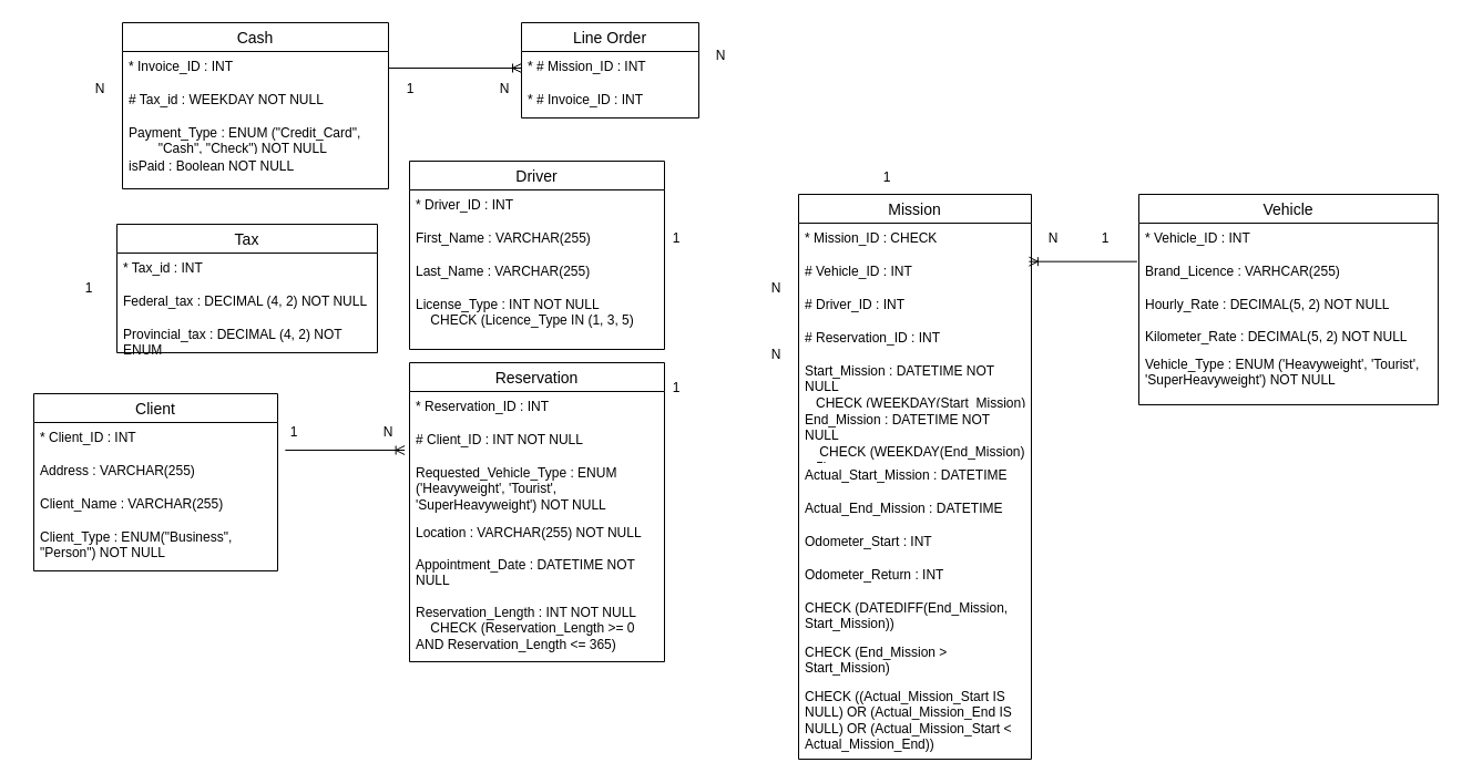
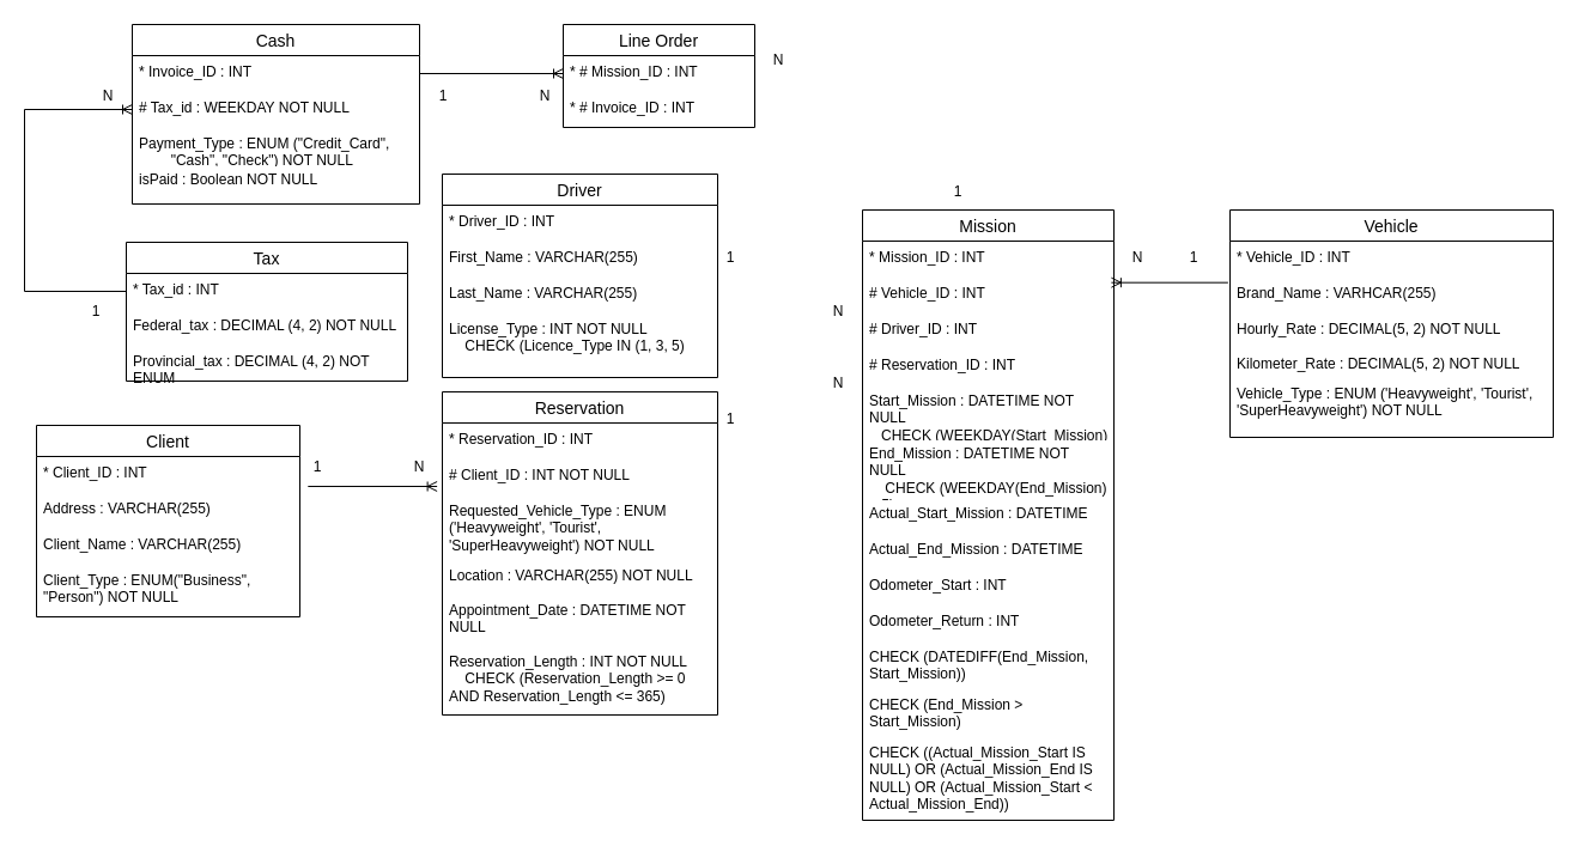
  <mxCell id="0" />
  <mxCell id="1" parent="0" />
  <mxCell id="2" value="Mission" style="swimlane;fontStyle=0;childLayout=stackLayout;horizontal=1;startSize=26;horizontalStack=0;resizeParent=1;resizeParentMax=0;resizeLast=0;collapsible=1;marginBottom=0;align=center;fontSize=14;" parent="1" vertex="1"><mxGeometry x="720" y="175" width="210" height="510" as="geometry" /></mxCell>
- <mxCell id="3" value="* Mission_ID : CHECK" style="text;strokeColor=none;fillColor=none;spacingLeft=4;spacingRight=4;overflow=hidden;rotatable=0;points=[[0,0.5],[1,0.5]];portConstraint=eastwest;fontSize=12;whiteSpace=wrap;html=1;" parent="2" vertex="1"><mxGeometry y="26" width="210" height="30" as="geometry" /></mxCell>
+ <mxCell id="3" value="* Mission_ID : INT" style="text;strokeColor=none;fillColor=none;spacingLeft=4;spacingRight=4;overflow=hidden;rotatable=0;points=[[0,0.5],[1,0.5]];portConstraint=eastwest;fontSize=12;whiteSpace=wrap;html=1;" parent="2" vertex="1"><mxGeometry y="26" width="210" height="30" as="geometry" /></mxCell>
  <mxCell id="4" value="&lt;div&gt;# Vehicle_ID : INT&lt;br&gt;&lt;/div&gt;" style="text;strokeColor=none;fillColor=none;spacingLeft=4;spacingRight=4;overflow=hidden;rotatable=0;points=[[0,0.5],[1,0.5]];portConstraint=eastwest;fontSize=12;whiteSpace=wrap;html=1;" parent="2" vertex="1"><mxGeometry y="56" width="210" height="30" as="geometry" /></mxCell>
  <mxCell id="5" value="# Driver_ID : INT" style="text;strokeColor=none;fillColor=none;spacingLeft=4;spacingRight=4;overflow=hidden;rotatable=0;points=[[0,0.5],[1,0.5]];portConstraint=eastwest;fontSize=12;whiteSpace=wrap;html=1;" parent="2" vertex="1"><mxGeometry y="86" width="210" height="30" as="geometry" /></mxCell>
  <mxCell id="6" value="# Reservation_ID : INT" style="text;strokeColor=none;fillColor=none;spacingLeft=4;spacingRight=4;overflow=hidden;rotatable=0;points=[[0,0.5],[1,0.5]];portConstraint=eastwest;fontSize=12;whiteSpace=wrap;html=1;" parent="2" vertex="1"><mxGeometry y="116" width="210" height="30" as="geometry" /></mxCell>
  <mxCell id="7" value="&lt;div&gt;Start_Mission : DATETIME NOT NULL&lt;/div&gt;&lt;div&gt;&amp;nbsp;&amp;nbsp; CHECK (WEEKDAY(Start_Mission) &amp;lt; 5)&lt;br&gt;&lt;/div&gt;" style="text;strokeColor=none;fillColor=none;spacingLeft=4;spacingRight=4;overflow=hidden;rotatable=0;points=[[0,0.5],[1,0.5]];portConstraint=eastwest;fontSize=12;whiteSpace=wrap;html=1;" parent="2" vertex="1"><mxGeometry y="146" width="210" height="44" as="geometry" /></mxCell>
  <mxCell id="8" value="&lt;div&gt;End_Mission : DATETIME NOT NULL&lt;/div&gt;&lt;div&gt;&amp;nbsp;&amp;nbsp;&amp;nbsp; CHECK (WEEKDAY(End_Mission) &amp;lt; 5)&lt;br&gt;&lt;/div&gt;" style="text;strokeColor=none;fillColor=none;spacingLeft=4;spacingRight=4;overflow=hidden;rotatable=0;points=[[0,0.5],[1,0.5]];portConstraint=eastwest;fontSize=12;whiteSpace=wrap;html=1;" parent="2" vertex="1"><mxGeometry y="190" width="210" height="50" as="geometry" /></mxCell>
  <mxCell id="9" value="Actual_Start_Mission : DATETIME" style="text;strokeColor=none;fillColor=none;spacingLeft=4;spacingRight=4;overflow=hidden;rotatable=0;points=[[0,0.5],[1,0.5]];portConstraint=eastwest;fontSize=12;whiteSpace=wrap;html=1;" parent="2" vertex="1"><mxGeometry y="240" width="210" height="30" as="geometry" /></mxCell>
  <mxCell id="10" value="Actual_End_Mission : DATETIME" style="text;strokeColor=none;fillColor=none;spacingLeft=4;spacingRight=4;overflow=hidden;rotatable=0;points=[[0,0.5],[1,0.5]];portConstraint=eastwest;fontSize=12;whiteSpace=wrap;html=1;" parent="2" vertex="1"><mxGeometry y="270" width="210" height="30" as="geometry" /></mxCell>
  <mxCell id="11" value="Odometer_Start : INT" style="text;strokeColor=none;fillColor=none;spacingLeft=4;spacingRight=4;overflow=hidden;rotatable=0;points=[[0,0.5],[1,0.5]];portConstraint=eastwest;fontSize=12;whiteSpace=wrap;html=1;" parent="2" vertex="1"><mxGeometry y="300" width="210" height="30" as="geometry" /></mxCell>
  <mxCell id="12" value="Odometer_Return : INT" style="text;strokeColor=none;fillColor=none;spacingLeft=4;spacingRight=4;overflow=hidden;rotatable=0;points=[[0,0.5],[1,0.5]];portConstraint=eastwest;fontSize=12;whiteSpace=wrap;html=1;" parent="2" vertex="1"><mxGeometry y="330" width="210" height="30" as="geometry" /></mxCell>
  <mxCell id="13" value="CHECK (DATEDIFF(End_Mission, Start_Mission))" style="text;strokeColor=none;fillColor=none;spacingLeft=4;spacingRight=4;overflow=hidden;rotatable=0;points=[[0,0.5],[1,0.5]];portConstraint=eastwest;fontSize=12;whiteSpace=wrap;html=1;" vertex="1" parent="2"><mxGeometry y="360" width="210" height="40" as="geometry" /></mxCell>
  <mxCell id="14" value="CHECK (End_Mission &amp;gt; Start_Mission)" style="text;strokeColor=none;fillColor=none;spacingLeft=4;spacingRight=4;overflow=hidden;rotatable=0;points=[[0,0.5],[1,0.5]];portConstraint=eastwest;fontSize=12;whiteSpace=wrap;html=1;" vertex="1" parent="2"><mxGeometry y="400" width="210" height="40" as="geometry" /></mxCell>
  <mxCell id="15" value="CHECK ((Actual_Mission_Start IS NULL) OR (Actual_Mission_End IS NULL) OR (Actual_Mission_Start &amp;lt; Actual_Mission_End)) " style="text;strokeColor=none;fillColor=none;spacingLeft=4;spacingRight=4;overflow=hidden;rotatable=0;points=[[0,0.5],[1,0.5]];portConstraint=eastwest;fontSize=12;whiteSpace=wrap;html=1;" vertex="1" parent="2"><mxGeometry y="440" width="210" height="70" as="geometry" /></mxCell>
  <mxCell id="16" value="Driver" style="swimlane;fontStyle=0;childLayout=stackLayout;horizontal=1;startSize=26;horizontalStack=0;resizeParent=1;resizeParentMax=0;resizeLast=0;collapsible=1;marginBottom=0;align=center;fontSize=14;" parent="1" vertex="1"><mxGeometry x="369" y="145" width="230" height="170" as="geometry" /></mxCell>
  <mxCell id="17" value="* Driver_ID : INT" style="text;strokeColor=none;fillColor=none;spacingLeft=4;spacingRight=4;overflow=hidden;rotatable=0;points=[[0,0.5],[1,0.5]];portConstraint=eastwest;fontSize=12;whiteSpace=wrap;html=1;" parent="16" vertex="1"><mxGeometry y="26" width="230" height="30" as="geometry" /></mxCell>
  <mxCell id="18" value="First_Name : VARCHAR(255)" style="text;strokeColor=none;fillColor=none;spacingLeft=4;spacingRight=4;overflow=hidden;rotatable=0;points=[[0,0.5],[1,0.5]];portConstraint=eastwest;fontSize=12;whiteSpace=wrap;html=1;" parent="16" vertex="1"><mxGeometry y="56" width="230" height="30" as="geometry" /></mxCell>
  <mxCell id="19" value="Last_Name : VARCHAR(255)" style="text;strokeColor=none;fillColor=none;spacingLeft=4;spacingRight=4;overflow=hidden;rotatable=0;points=[[0,0.5],[1,0.5]];portConstraint=eastwest;fontSize=12;whiteSpace=wrap;html=1;" parent="16" vertex="1"><mxGeometry y="86" width="230" height="30" as="geometry" /></mxCell>
  <mxCell id="20" value="&lt;div&gt;License_Type : INT NOT NULL&lt;br&gt;&lt;/div&gt;&lt;div&gt;&amp;nbsp;&amp;nbsp;&amp;nbsp; CHECK (Licence_Type IN (1, 3, 5)&lt;br&gt;&lt;/div&gt;" style="text;strokeColor=none;fillColor=none;spacingLeft=4;spacingRight=4;overflow=hidden;rotatable=0;points=[[0,0.5],[1,0.5]];portConstraint=eastwest;fontSize=12;whiteSpace=wrap;html=1;" parent="16" vertex="1"><mxGeometry y="116" width="230" height="54" as="geometry" /></mxCell>
  <mxCell id="21" value="Client" style="swimlane;fontStyle=0;childLayout=stackLayout;horizontal=1;startSize=26;horizontalStack=0;resizeParent=1;resizeParentMax=0;resizeLast=0;collapsible=1;marginBottom=0;align=center;fontSize=14;" parent="1" vertex="1"><mxGeometry x="30" y="355" width="220" height="160" as="geometry" /></mxCell>
  <mxCell id="22" value="* Client_ID : INT" style="text;strokeColor=none;fillColor=none;spacingLeft=4;spacingRight=4;overflow=hidden;rotatable=0;points=[[0,0.5],[1,0.5]];portConstraint=eastwest;fontSize=12;whiteSpace=wrap;html=1;" parent="21" vertex="1"><mxGeometry y="26" width="220" height="30" as="geometry" /></mxCell>
  <mxCell id="23" value="Address : VARCHAR(255)" style="text;strokeColor=none;fillColor=none;spacingLeft=4;spacingRight=4;overflow=hidden;rotatable=0;points=[[0,0.5],[1,0.5]];portConstraint=eastwest;fontSize=12;whiteSpace=wrap;html=1;" parent="21" vertex="1"><mxGeometry y="56" width="220" height="30" as="geometry" /></mxCell>
  <mxCell id="24" value="Client_Name : VARCHAR(255)" style="text;strokeColor=none;fillColor=none;spacingLeft=4;spacingRight=4;overflow=hidden;rotatable=0;points=[[0,0.5],[1,0.5]];portConstraint=eastwest;fontSize=12;whiteSpace=wrap;html=1;" vertex="1" parent="21"><mxGeometry y="86" width="220" height="30" as="geometry" /></mxCell>
  <mxCell id="25" value="Client_Type : ENUM(&quot;Business&quot;, &quot;Person&quot;) NOT NULL" style="text;strokeColor=none;fillColor=none;spacingLeft=4;spacingRight=4;overflow=hidden;rotatable=0;points=[[0,0.5],[1,0.5]];portConstraint=eastwest;fontSize=12;whiteSpace=wrap;html=1;" parent="21" vertex="1"><mxGeometry y="116" width="220" height="44" as="geometry" /></mxCell>
  <mxCell id="26" value="Line Order" style="swimlane;fontStyle=0;childLayout=stackLayout;horizontal=1;startSize=26;horizontalStack=0;resizeParent=1;resizeParentMax=0;resizeLast=0;collapsible=1;marginBottom=0;align=center;fontSize=14;" parent="1" vertex="1"><mxGeometry x="470" y="20" width="160" height="86" as="geometry" /></mxCell>
  <mxCell id="27" value="* # Mission_ID : INT" style="text;strokeColor=none;fillColor=none;spacingLeft=4;spacingRight=4;overflow=hidden;rotatable=0;points=[[0,0.5],[1,0.5]];portConstraint=eastwest;fontSize=12;whiteSpace=wrap;html=1;" parent="26" vertex="1"><mxGeometry y="26" width="160" height="30" as="geometry" /></mxCell>
  <mxCell id="28" value="* # Invoice_ID : INT" style="text;strokeColor=none;fillColor=none;spacingLeft=4;spacingRight=4;overflow=hidden;rotatable=0;points=[[0,0.5],[1,0.5]];portConstraint=eastwest;fontSize=12;whiteSpace=wrap;html=1;" parent="26" vertex="1"><mxGeometry y="56" width="160" height="30" as="geometry" /></mxCell>
  <mxCell id="29" value="Cash" style="swimlane;fontStyle=0;childLayout=stackLayout;horizontal=1;startSize=26;horizontalStack=0;resizeParent=1;resizeParentMax=0;resizeLast=0;collapsible=1;marginBottom=0;align=center;fontSize=14;" parent="1" vertex="1"><mxGeometry x="110" y="20" width="240" height="150" as="geometry" /></mxCell>
  <mxCell id="30" value="* Invoice_ID : INT" style="text;strokeColor=none;fillColor=none;spacingLeft=4;spacingRight=4;overflow=hidden;rotatable=0;points=[[0,0.5],[1,0.5]];portConstraint=eastwest;fontSize=12;whiteSpace=wrap;html=1;" parent="29" vertex="1"><mxGeometry y="26" width="240" height="30" as="geometry" /></mxCell>
  <mxCell id="31" value="# Tax_id : WEEKDAY NOT NULL" style="text;strokeColor=none;fillColor=none;spacingLeft=4;spacingRight=4;overflow=hidden;rotatable=0;points=[[0,0.5],[1,0.5]];portConstraint=eastwest;fontSize=12;whiteSpace=wrap;html=1;" parent="29" vertex="1"><mxGeometry y="56" width="240" height="30" as="geometry" /></mxCell>
  <mxCell id="32" value="Payment_Type : ENUM (&quot;Credit_Card&quot;, &lt;span style=&quot;white-space: pre;&quot;&gt;&#09;&lt;/span&gt;&quot;Cash&quot;, &quot;Check&quot;) NOT NULL" style="text;strokeColor=none;fillColor=none;spacingLeft=4;spacingRight=4;overflow=hidden;rotatable=0;points=[[0,0.5],[1,0.5]];portConstraint=eastwest;fontSize=12;whiteSpace=wrap;html=1;" parent="29" vertex="1"><mxGeometry y="86" width="240" height="30" as="geometry" /></mxCell>
  <mxCell id="33" value="isPaid : Boolean NOT NULL" style="text;strokeColor=none;fillColor=none;spacingLeft=4;spacingRight=4;overflow=hidden;rotatable=0;points=[[0,0.5],[1,0.5]];portConstraint=eastwest;fontSize=12;whiteSpace=wrap;html=1;" parent="29" vertex="1"><mxGeometry y="116" width="240" height="34" as="geometry" /></mxCell>
  <mxCell id="34" value="" style="fontSize=12;html=1;endArrow=ERoneToMany;rounded=0;exitX=1;exitY=0.5;exitDx=0;exitDy=0;entryX=0;entryY=0.5;entryDx=0;entryDy=0;" parent="1" source="30" target="27" edge="1"><mxGeometry width="100" height="100" relative="1" as="geometry"><mxPoint x="450" y="135" as="sourcePoint" /><mxPoint x="450" y="13" as="targetPoint" /></mxGeometry></mxCell>
  <mxCell id="35" value="Reservation" style="swimlane;fontStyle=0;childLayout=stackLayout;horizontal=1;startSize=26;horizontalStack=0;resizeParent=1;resizeParentMax=0;resizeLast=0;collapsible=1;marginBottom=0;align=center;fontSize=14;" parent="1" vertex="1"><mxGeometry x="369" y="327" width="230" height="270" as="geometry" /></mxCell>
  <mxCell id="36" value="* Reservation_ID : INT" style="text;strokeColor=none;fillColor=none;spacingLeft=4;spacingRight=4;overflow=hidden;rotatable=0;points=[[0,0.5],[1,0.5]];portConstraint=eastwest;fontSize=12;whiteSpace=wrap;html=1;" parent="35" vertex="1"><mxGeometry y="26" width="230" height="30" as="geometry" /></mxCell>
  <mxCell id="37" value="# Client_ID : INT NOT NULL" style="text;strokeColor=none;fillColor=none;spacingLeft=4;spacingRight=4;overflow=hidden;rotatable=0;points=[[0,0.5],[1,0.5]];portConstraint=eastwest;fontSize=12;whiteSpace=wrap;html=1;" parent="35" vertex="1"><mxGeometry y="56" width="230" height="30" as="geometry" /></mxCell>
  <mxCell id="38" value="Requested_Vehicle_Type : ENUM ('Heavyweight', 'Tourist', 'SuperHeavyweight') NOT NULL" style="text;strokeColor=none;fillColor=none;spacingLeft=4;spacingRight=4;overflow=hidden;rotatable=0;points=[[0,0.5],[1,0.5]];portConstraint=eastwest;fontSize=12;whiteSpace=wrap;html=1;" parent="35" vertex="1"><mxGeometry y="86" width="230" height="54" as="geometry" /></mxCell>
  <mxCell id="39" value="&lt;div&gt;Location : VARCHAR(255) NOT NULL&lt;br&gt;&lt;/div&gt;&lt;div&gt;&lt;br&gt;&lt;/div&gt;&lt;div&gt;Appointment_Date : DATETIME NOT NULL&lt;br&gt;&lt;/div&gt;&lt;div&gt;&lt;br&gt;&lt;/div&gt;&lt;div&gt;Reservation_Length : INT NOT NULL&lt;br&gt;&lt;/div&gt;&lt;div&gt;&amp;nbsp;&amp;nbsp;&amp;nbsp; CHECK (Reservation_Length &amp;gt;= 0 AND Reservation_Length &amp;lt;= 365)&lt;br&gt;&lt;/div&gt;&lt;div&gt;&lt;br&gt;&lt;/div&gt;&lt;div&gt;&lt;br&gt;&lt;/div&gt;" style="text;strokeColor=none;fillColor=none;spacingLeft=4;spacingRight=4;overflow=hidden;rotatable=0;points=[[0,0.5],[1,0.5]];portConstraint=eastwest;fontSize=12;whiteSpace=wrap;html=1;" parent="35" vertex="1"><mxGeometry y="140" width="230" height="130" as="geometry" /></mxCell>
  <mxCell id="40" value="Tax" style="swimlane;fontStyle=0;childLayout=stackLayout;horizontal=1;startSize=26;horizontalStack=0;resizeParent=1;resizeParentMax=0;resizeLast=0;collapsible=1;marginBottom=0;align=center;fontSize=14;" parent="1" vertex="1"><mxGeometry x="105" y="202" width="235" height="116" as="geometry" /></mxCell>
  <mxCell id="41" value="* Tax_id : INT" style="text;strokeColor=none;fillColor=none;spacingLeft=4;spacingRight=4;overflow=hidden;rotatable=0;points=[[0,0.5],[1,0.5]];portConstraint=eastwest;fontSize=12;whiteSpace=wrap;html=1;" parent="40" vertex="1"><mxGeometry y="26" width="235" height="30" as="geometry" /></mxCell>
  <mxCell id="42" value="Federal_tax : DECIMAL (4, 2) NOT NULL" style="text;strokeColor=none;fillColor=none;spacingLeft=4;spacingRight=4;overflow=hidden;rotatable=0;points=[[0,0.5],[1,0.5]];portConstraint=eastwest;fontSize=12;whiteSpace=wrap;html=1;" parent="40" vertex="1"><mxGeometry y="56" width="235" height="30" as="geometry" /></mxCell>
  <mxCell id="43" value="Provincial_tax : DECIMAL (4, 2) NOT ENUM" style="text;strokeColor=none;fillColor=none;spacingLeft=4;spacingRight=4;overflow=hidden;rotatable=0;points=[[0,0.5],[1,0.5]];portConstraint=eastwest;fontSize=12;whiteSpace=wrap;html=1;" parent="40" vertex="1"><mxGeometry y="86" width="235" height="30" as="geometry" /></mxCell>
+ <mxCell id="44" value="" style="fontSize=12;html=1;endArrow=ERoneToMany;rounded=0;exitX=0;exitY=0.5;exitDx=0;exitDy=0;entryX=0;entryY=0.5;entryDx=0;entryDy=0;" parent="1" source="41" target="31" edge="1"><mxGeometry width="100" height="100" relative="1" as="geometry"><mxPoint x="230" y="205" as="sourcePoint" /><mxPoint x="20" y="95" as="targetPoint" /><Array as="points"><mxPoint x="20" y="243" /><mxPoint x="20" y="91" /></Array></mxGeometry></mxCell>
  <mxCell id="45" value="1" style="text;html=1;strokeColor=none;fillColor=none;align=center;verticalAlign=middle;whiteSpace=wrap;rounded=0;" parent="1" vertex="1"><mxGeometry x="580" y="200" width="60" height="30" as="geometry" /></mxCell>
  <mxCell id="46" value="N" style="text;html=1;strokeColor=none;fillColor=none;align=center;verticalAlign=middle;whiteSpace=wrap;rounded=0;" parent="1" vertex="1"><mxGeometry x="670" y="245" width="60" height="30" as="geometry" /></mxCell>
  <mxCell id="47" value="" style="fontSize=12;html=1;endArrow=ERoneToMany;rounded=0;entryX=0.99;entryY=0.156;entryDx=0;entryDy=0;entryPerimeter=0;exitX=-0.006;exitY=0.156;exitDx=0;exitDy=0;exitPerimeter=0;" parent="1" source="50" target="4" edge="1"><mxGeometry width="100" height="100" relative="1" as="geometry"><mxPoint x="940" y="236" as="sourcePoint" /><mxPoint x="890" y="241" as="targetPoint" /><Array as="points" /></mxGeometry></mxCell>
  <mxCell id="48" value="Vehicle" style="swimlane;fontStyle=0;childLayout=stackLayout;horizontal=1;startSize=26;horizontalStack=0;resizeParent=1;resizeParentMax=0;resizeLast=0;collapsible=1;marginBottom=0;align=center;fontSize=14;" parent="1" vertex="1"><mxGeometry x="1027" y="175" width="270" height="190" as="geometry" /></mxCell>
  <mxCell id="49" value="* Vehicle_ID : INT" style="text;strokeColor=none;fillColor=none;spacingLeft=4;spacingRight=4;overflow=hidden;rotatable=0;points=[[0,0.5],[1,0.5]];portConstraint=eastwest;fontSize=12;whiteSpace=wrap;html=1;" parent="48" vertex="1"><mxGeometry y="26" width="270" height="30" as="geometry" /></mxCell>
- <mxCell id="50" value="Brand_Licence : VARHCAR(255)" style="text;strokeColor=none;fillColor=none;spacingLeft=4;spacingRight=4;overflow=hidden;rotatable=0;points=[[0,0.5],[1,0.5]];portConstraint=eastwest;fontSize=12;whiteSpace=wrap;html=1;" parent="48" vertex="1"><mxGeometry y="56" width="270" height="30" as="geometry" /></mxCell>
+ <mxCell id="50" value="Brand_Name : VARHCAR(255)" style="text;strokeColor=none;fillColor=none;spacingLeft=4;spacingRight=4;overflow=hidden;rotatable=0;points=[[0,0.5],[1,0.5]];portConstraint=eastwest;fontSize=12;whiteSpace=wrap;html=1;" parent="48" vertex="1"><mxGeometry y="56" width="270" height="30" as="geometry" /></mxCell>
  <mxCell id="51" value="&lt;div&gt;Hourly_Rate : DECIMAL(5, 2) NOT NULL&lt;br&gt;&lt;/div&gt;&lt;div&gt;&lt;br&gt;&lt;/div&gt;&lt;div&gt;Kilometer_Rate : DECIMAL(5, 2) NOT NULL&lt;/div&gt;" style="text;strokeColor=none;fillColor=none;spacingLeft=4;spacingRight=4;overflow=hidden;rotatable=0;points=[[0,0.5],[1,0.5]];portConstraint=eastwest;fontSize=12;whiteSpace=wrap;html=1;" parent="48" vertex="1"><mxGeometry y="86" width="270" height="54" as="geometry" /></mxCell>
  <mxCell id="52" value="Vehicle_Type : ENUM ('Heavyweight', 'Tourist', 'SuperHeavyweight') NOT NULL" style="text;strokeColor=none;fillColor=none;spacingLeft=4;spacingRight=4;overflow=hidden;rotatable=0;points=[[0,0.5],[1,0.5]];portConstraint=eastwest;fontSize=12;whiteSpace=wrap;html=1;" parent="48" vertex="1"><mxGeometry y="140" width="270" height="50" as="geometry" /></mxCell>
  <mxCell id="53" value="N" style="text;html=1;strokeColor=none;fillColor=none;align=center;verticalAlign=middle;whiteSpace=wrap;rounded=0;" parent="1" vertex="1"><mxGeometry x="920" y="195" width="60" height="40" as="geometry" /></mxCell>
  <mxCell id="54" value="1" style="text;html=1;strokeColor=none;fillColor=none;align=center;verticalAlign=middle;whiteSpace=wrap;rounded=0;" parent="1" vertex="1"><mxGeometry x="967" y="200" width="60" height="30" as="geometry" /></mxCell>
  <mxCell id="55" value="1" style="text;html=1;strokeColor=none;fillColor=none;align=center;verticalAlign=middle;whiteSpace=wrap;rounded=0;" parent="1" vertex="1"><mxGeometry x="770" y="145" width="60" height="30" as="geometry" /></mxCell>
  <mxCell id="56" value="N" style="text;html=1;strokeColor=none;fillColor=none;align=center;verticalAlign=middle;whiteSpace=wrap;rounded=0;" parent="1" vertex="1"><mxGeometry x="620" y="35" width="60" height="30" as="geometry" /></mxCell>
  <mxCell id="57" value="N" style="text;html=1;strokeColor=none;fillColor=none;align=center;verticalAlign=middle;whiteSpace=wrap;rounded=0;" parent="1" vertex="1"><mxGeometry x="425" y="65" width="60" height="30" as="geometry" /></mxCell>
  <mxCell id="58" value="1" style="text;html=1;strokeColor=none;fillColor=none;align=center;verticalAlign=middle;whiteSpace=wrap;rounded=0;" parent="1" vertex="1"><mxGeometry x="340" y="65" width="60" height="30" as="geometry" /></mxCell>
  <mxCell id="59" value="N" style="text;html=1;strokeColor=none;fillColor=none;align=center;verticalAlign=middle;whiteSpace=wrap;rounded=0;" parent="1" vertex="1"><mxGeometry x="60" y="65" width="60" height="30" as="geometry" /></mxCell>
  <mxCell id="60" value="1" style="text;html=1;strokeColor=none;fillColor=none;align=center;verticalAlign=middle;whiteSpace=wrap;rounded=0;" parent="1" vertex="1"><mxGeometry x="50" y="245" width="60" height="30" as="geometry" /></mxCell>
  <mxCell id="61" value="1" style="text;html=1;strokeColor=none;fillColor=none;align=center;verticalAlign=middle;whiteSpace=wrap;rounded=0;" parent="1" vertex="1"><mxGeometry x="580" y="335" width="60" height="30" as="geometry" /></mxCell>
  <mxCell id="62" value="N" style="text;html=1;strokeColor=none;fillColor=none;align=center;verticalAlign=middle;whiteSpace=wrap;rounded=0;" parent="1" vertex="1"><mxGeometry x="670" y="305" width="60" height="30" as="geometry" /></mxCell>
  <mxCell id="63" value="" style="fontSize=12;html=1;endArrow=ERoneToMany;rounded=0;entryX=-0.019;entryY=0.767;entryDx=0;entryDy=0;entryPerimeter=0;exitX=1.031;exitY=-0.166;exitDx=0;exitDy=0;exitPerimeter=0;" parent="1" source="23" target="37" edge="1"><mxGeometry width="100" height="100" relative="1" as="geometry"><mxPoint x="250" y="405" as="sourcePoint" /><mxPoint x="360" y="405" as="targetPoint" /></mxGeometry></mxCell>
  <mxCell id="64" value="1" style="text;html=1;strokeColor=none;fillColor=none;align=center;verticalAlign=middle;whiteSpace=wrap;rounded=0;" parent="1" vertex="1"><mxGeometry x="235" y="375" width="60" height="30" as="geometry" /></mxCell>
  <mxCell id="65" value="N" style="text;html=1;strokeColor=none;fillColor=none;align=center;verticalAlign=middle;whiteSpace=wrap;rounded=0;" parent="1" vertex="1"><mxGeometry x="320" y="375" width="60" height="30" as="geometry" /></mxCell>
